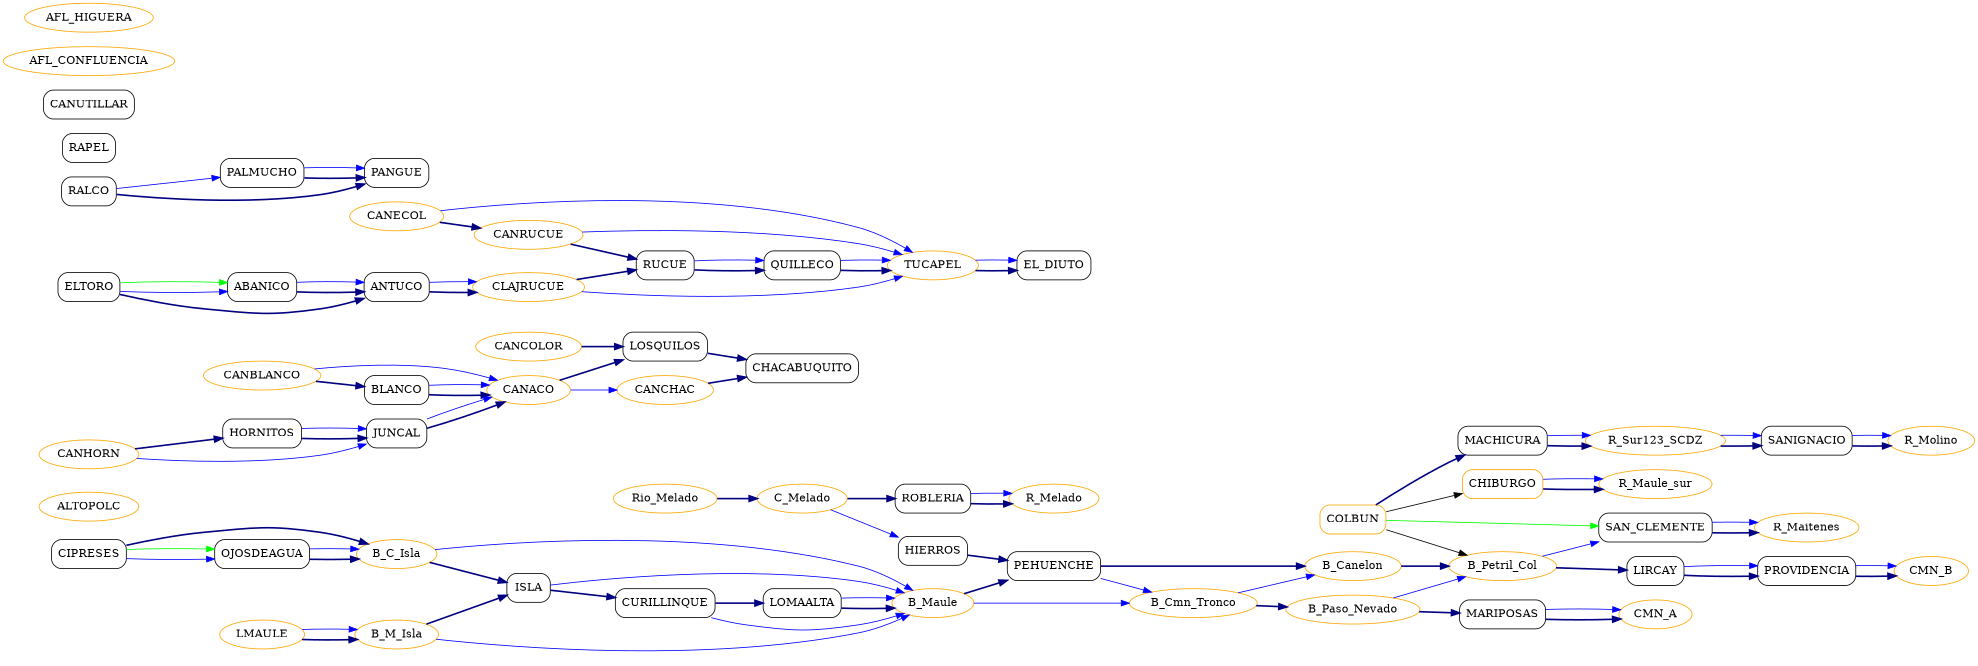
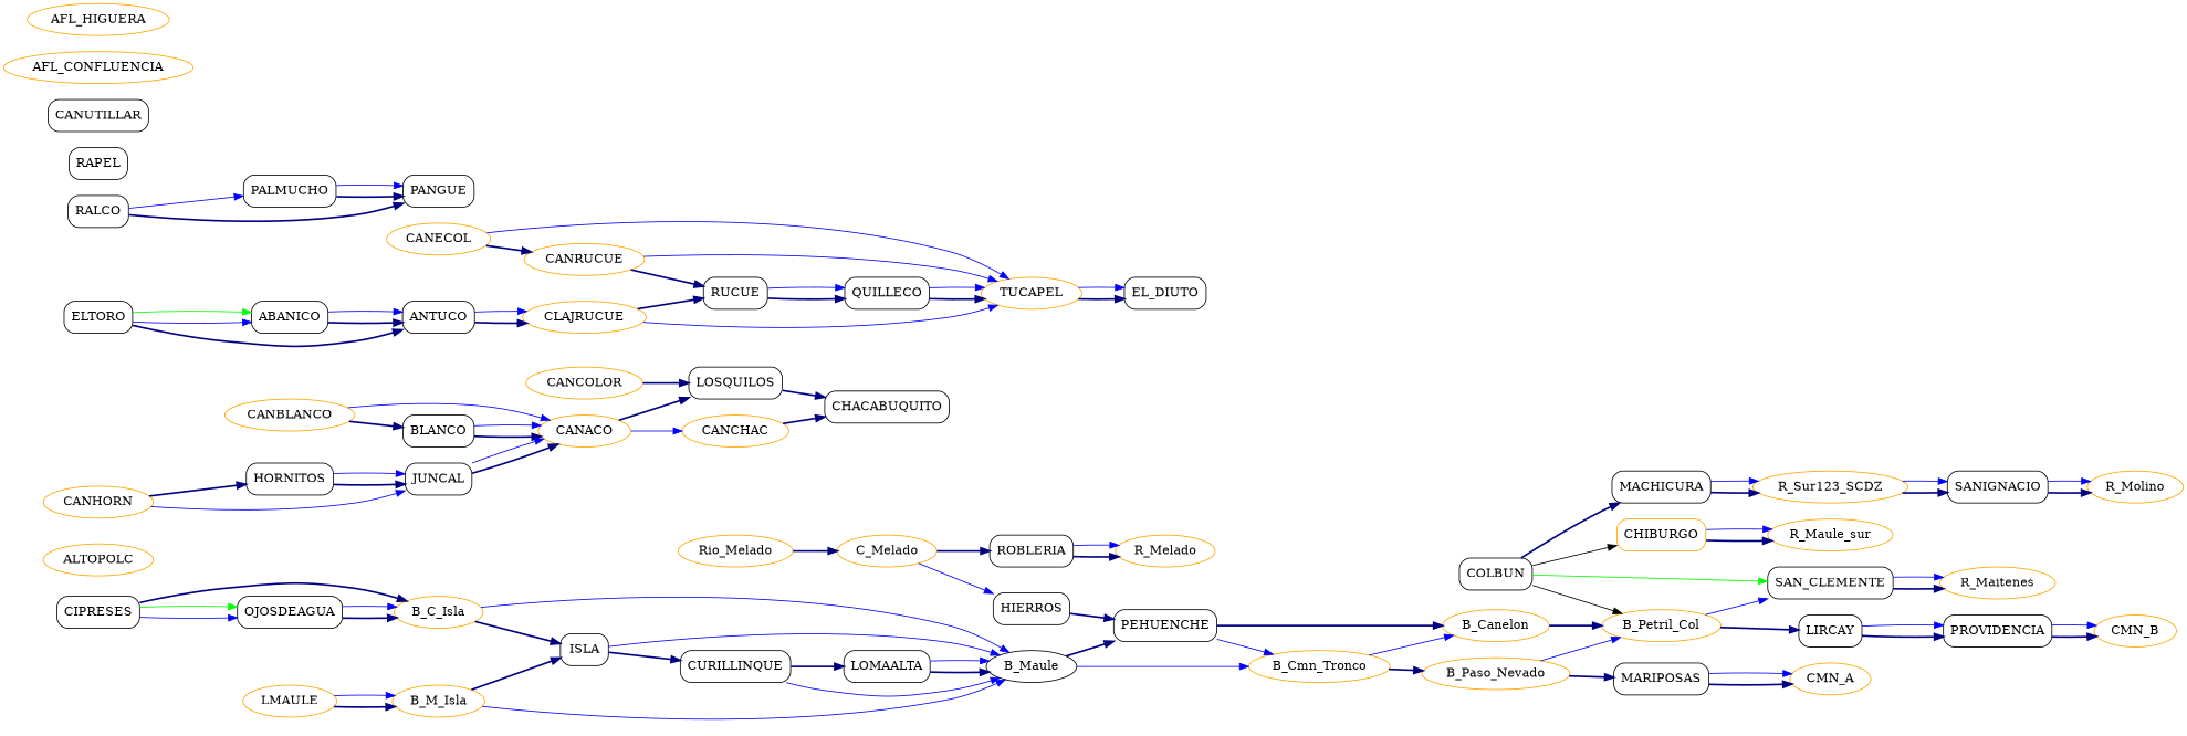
  digraph {
    rankdir=LR
    node [color=black shape=box style=rounded]
    edge [color=navy penwidth=2]
    B_M_Isla [color=orange shape=ellipse style=""]
    ISLA
-   B_Maule [color=orange shape=ellipse]
+   B_Maule [shape=ellipse]
    CURILLINQUE
    PEHUENCHE
    B_Cmn_Tronco [color=orange shape=ellipse]
    B_C_Isla [color=orange shape=ellipse]
    OJOSDEAGUA
    LOMAALTA
    B_Canelon [color=orange shape=ellipse]
    B_Paso_Nevado [color=orange shape=ellipse]
    R_Maitenes [color=orange shape=ellipse]
    SAN_CLEMENTE
    Rio_Melado [color=orange shape=ellipse]
    C_Melado [color=orange shape=ellipse]
    ROBLERIA
    HIERROS
    R_Melado [color=orange shape=ellipse]
    R_Sur123_SCDZ [color=orange shape=ellipse]
    MACHICURA
    SANIGNACIO
    R_Molino [color=orange shape=ellipse]
    ALTOPOLC [color=orange shape=ellipse]
    CANACO [color=orange shape=ellipse]
    BLANCO
    LOSQUILOS
    CANCHAC [color=orange shape=ellipse]
    ABANICO
    ANTUCO
    CLAJRUCUE [color=orange shape=ellipse]
    CHACABUQUITO
    TUCAPEL [color=orange shape=ellipse]
    RUCUE
    CANCOLOR [color=orange shape=ellipse]
    CANECOL [color=orange shape=ellipse]
    CANRUCUE [color=orange shape=ellipse]
    EL_DIUTO
    PALMUCHO
    PANGUE
    LMAULE [color=orange shape=ellipse]
    CMN_A [color=orange shape=ellipse]
    MARIPOSAS
    CIPRESES
    LIRCAY
    PROVIDENCIA
    CMN_B [color=orange shape=ellipse]
    B_Petril_Col [color=orange shape=ellipse]
-   COLBUN [color=orange]
+   COLBUN
    CHIBURGO [color=orange]
    R_Maule_sur [color=orange shape=ellipse]
    ELTORO
    RAPEL
    CANUTILLAR
    RALCO
    QUILLECO
    HORNITOS
    JUNCAL
    CANHORN [color=orange shape=ellipse]
    AFL_CONFLUENCIA [color=orange shape=ellipse]
    AFL_HIGUERA [color=orange shape=ellipse]
    CANBLANCO [color=orange shape=ellipse]
    B_M_Isla -> ISLA
    B_M_Isla -> B_Maule [color=blue penwidth=1]
    ISLA -> B_Maule [color=blue penwidth=1]
    ISLA -> CURILLINQUE
    B_Maule -> PEHUENCHE
    B_Maule -> B_Cmn_Tronco [color=blue penwidth=1]
    CURILLINQUE -> B_Maule [color=blue penwidth=1]
    CURILLINQUE -> LOMAALTA
    PEHUENCHE -> B_Cmn_Tronco [color=blue penwidth=1]
    PEHUENCHE -> B_Canelon
    B_Cmn_Tronco -> B_Canelon [color=blue penwidth=1]
    B_Cmn_Tronco -> B_Paso_Nevado
    B_C_Isla -> ISLA
    B_C_Isla -> B_Maule [color=blue penwidth=1]
    OJOSDEAGUA -> B_C_Isla
    OJOSDEAGUA -> B_C_Isla [color=blue penwidth=1]
    LOMAALTA -> B_Maule
    LOMAALTA -> B_Maule [color=blue penwidth=1]
    B_Canelon -> B_Petril_Col
    B_Paso_Nevado -> MARIPOSAS
    B_Paso_Nevado -> B_Petril_Col [color=blue penwidth=1]
    SAN_CLEMENTE -> R_Maitenes
    SAN_CLEMENTE -> R_Maitenes [color=blue penwidth=1]
    Rio_Melado -> C_Melado
    C_Melado -> ROBLERIA
    C_Melado -> HIERROS [color=blue penwidth=1]
    ROBLERIA -> R_Melado
    ROBLERIA -> R_Melado [color=blue penwidth=1]
    HIERROS -> PEHUENCHE
    R_Sur123_SCDZ -> SANIGNACIO
    R_Sur123_SCDZ -> SANIGNACIO [color=blue penwidth=1]
    MACHICURA -> R_Sur123_SCDZ
    MACHICURA -> R_Sur123_SCDZ [color=blue penwidth=1]
    SANIGNACIO -> R_Molino
    SANIGNACIO -> R_Molino [color=blue penwidth=1]
    CANACO -> LOSQUILOS
    CANACO -> CANCHAC [color=blue penwidth=1]
    BLANCO -> CANACO
    BLANCO -> CANACO [color=blue penwidth=1]
    LOSQUILOS -> CHACABUQUITO
    CANCHAC -> CHACABUQUITO
    ABANICO -> ANTUCO
    ABANICO -> ANTUCO [color=blue penwidth=1]
    ANTUCO -> CLAJRUCUE
    ANTUCO -> CLAJRUCUE [color=blue penwidth=1]
    CLAJRUCUE -> TUCAPEL [color=blue penwidth=1]
    CLAJRUCUE -> RUCUE
    TUCAPEL -> EL_DIUTO
    TUCAPEL -> EL_DIUTO [color=blue penwidth=1]
    RUCUE -> QUILLECO
    RUCUE -> QUILLECO [color=blue penwidth=1]
    CANCOLOR -> LOSQUILOS
    CANECOL -> TUCAPEL [color=blue penwidth=1]
    CANECOL -> CANRUCUE
    CANRUCUE -> TUCAPEL [color=blue penwidth=1]
    CANRUCUE -> RUCUE
    PALMUCHO -> PANGUE
    PALMUCHO -> PANGUE [color=blue penwidth=1]
    LMAULE -> B_M_Isla
    LMAULE -> B_M_Isla [color=blue penwidth=1]
    MARIPOSAS -> CMN_A
    MARIPOSAS -> CMN_A [color=blue penwidth=1]
    CIPRESES -> B_C_Isla
    CIPRESES -> OJOSDEAGUA [color=blue penwidth=1]
    CIPRESES -> OJOSDEAGUA [color=green penwidth=""]
    LIRCAY -> PROVIDENCIA
    LIRCAY -> PROVIDENCIA [color=blue penwidth=1]
    PROVIDENCIA -> CMN_B
    PROVIDENCIA -> CMN_B [color=blue penwidth=1]
    B_Petril_Col -> SAN_CLEMENTE [color=blue penwidth=1]
    B_Petril_Col -> LIRCAY
    COLBUN -> SAN_CLEMENTE [color=green penwidth=""]
    COLBUN -> MACHICURA
    COLBUN -> B_Petril_Col [color=black penwidth=""]
    COLBUN -> CHIBURGO [color=black penwidth=""]
    CHIBURGO -> R_Maule_sur
    CHIBURGO -> R_Maule_sur [color=blue penwidth=1]
    ELTORO -> ABANICO [color=blue penwidth=1]
    ELTORO -> ABANICO [color=green penwidth=""]
    ELTORO -> ANTUCO
    RALCO -> PALMUCHO [color=blue penwidth=1]
    RALCO -> PANGUE
    QUILLECO -> TUCAPEL
    QUILLECO -> TUCAPEL [color=blue penwidth=1]
    HORNITOS -> JUNCAL
    HORNITOS -> JUNCAL [color=blue penwidth=1]
    JUNCAL -> CANACO
    JUNCAL -> CANACO [color=blue penwidth=1]
    CANHORN -> HORNITOS
    CANHORN -> JUNCAL [color=blue penwidth=1]
    CANBLANCO -> CANACO [color=blue penwidth=1]
    CANBLANCO -> BLANCO
  }
